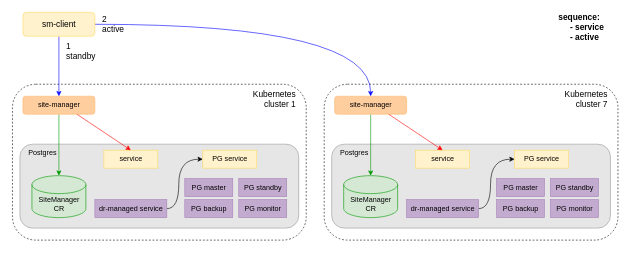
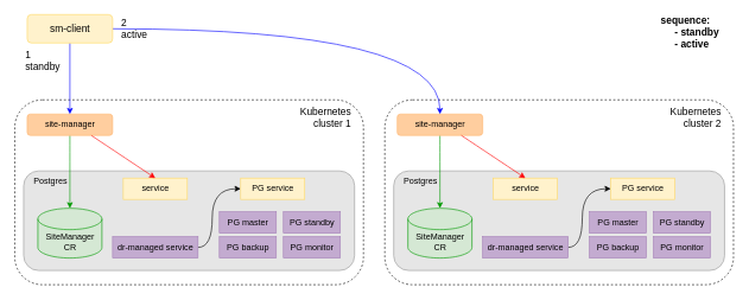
  <mxCell id="0" />
  <mxCell id="1" parent="0" />
  <mxCell id="2" value="" style="rounded=1;whiteSpace=wrap;html=1;dashed=1;" vertex="1" parent="1"><mxGeometry x="20" y="140" width="490" height="260" as="geometry" /></mxCell>
  <mxCell id="3" value="&lt;font style=&quot;font-size: 14px;&quot;&gt;Kubernetes cluster 1&lt;/font&gt;" style="text;html=1;strokeColor=none;fillColor=none;align=right;verticalAlign=middle;whiteSpace=wrap;rounded=0;" vertex="1" parent="1"><mxGeometry x="435" y="150" width="60" height="30" as="geometry" /></mxCell>
  <mxCell id="4" value="" style="rounded=1;whiteSpace=wrap;html=1;strokeColor=#999999;fillColor=#E6E6E6;" vertex="1" parent="1"><mxGeometry x="32.5" y="240" width="465" height="140" as="geometry" /></mxCell>
  <mxCell id="5" style="edgeStyle=orthogonalEdgeStyle;curved=1;rounded=0;orthogonalLoop=1;jettySize=auto;html=1;exitX=0.5;exitY=1;exitDx=0;exitDy=0;entryX=0.5;entryY=0;entryDx=0;entryDy=0;entryPerimeter=0;strokeColor=#009900;" edge="1" parent="1" source="6" target="8"><mxGeometry relative="1" as="geometry" /></mxCell>
  <mxCell id="6" value="site-manager" style="rounded=1;whiteSpace=wrap;html=1;strokeColor=#FFB570;fillColor=#FFCE9F;" vertex="1" parent="1"><mxGeometry x="37.5" y="160" width="120" height="30" as="geometry" /></mxCell>
  <mxCell id="7" value="Postgres" style="text;html=1;strokeColor=none;fillColor=none;align=center;verticalAlign=middle;whiteSpace=wrap;rounded=0;" vertex="1" parent="1"><mxGeometry x="32.5" y="240" width="75" height="30" as="geometry" /></mxCell>
  <mxCell id="8" value="SiteManager CR" style="shape=cylinder3;whiteSpace=wrap;html=1;boundedLbl=1;backgroundOutline=1;size=15;strokeColor=#009900;fillColor=#D5E8D4;" vertex="1" parent="1"><mxGeometry x="52.5" y="292.5" width="90" height="70" as="geometry" /></mxCell>
  <mxCell id="9" value="service" style="rounded=0;whiteSpace=wrap;html=1;strokeColor=#FFD966;fillColor=#FFF2CC;" vertex="1" parent="1"><mxGeometry x="172.5" y="250" width="90" height="30" as="geometry" /></mxCell>
  <mxCell id="10" style="edgeStyle=orthogonalEdgeStyle;curved=1;rounded=0;orthogonalLoop=1;jettySize=auto;html=1;entryX=0;entryY=0.5;entryDx=0;entryDy=0;" edge="1" parent="1" source="11" target="12"><mxGeometry relative="1" as="geometry"><Array as="points"><mxPoint x="297.5" y="348" /><mxPoint x="297.5" y="265" /></Array></mxGeometry></mxCell>
  <mxCell id="11" value="dr-managed service" style="rounded=0;whiteSpace=wrap;html=1;strokeColor=#A680B8;fillColor=#C3ABD0;" vertex="1" parent="1"><mxGeometry x="157.5" y="332.5" width="120" height="30" as="geometry" /></mxCell>
  <mxCell id="12" value="PG service" style="rounded=0;whiteSpace=wrap;html=1;strokeColor=#FFD966;fillColor=#FFF2CC;" vertex="1" parent="1"><mxGeometry x="337.5" y="250" width="90" height="30" as="geometry" /></mxCell>
  <mxCell id="13" value="PG master" style="rounded=0;whiteSpace=wrap;html=1;strokeColor=#A680B8;fillColor=#C3ABD0;" vertex="1" parent="1"><mxGeometry x="307.5" y="297.5" width="80" height="30" as="geometry" /></mxCell>
  <mxCell id="14" value="PG backup" style="rounded=0;whiteSpace=wrap;html=1;strokeColor=#A680B8;fillColor=#C3ABD0;" vertex="1" parent="1"><mxGeometry x="307.5" y="332.5" width="80" height="30" as="geometry" /></mxCell>
  <mxCell id="15" value="PG standby" style="rounded=0;whiteSpace=wrap;html=1;strokeColor=#A680B8;fillColor=#C3ABD0;" vertex="1" parent="1"><mxGeometry x="397.5" y="297.5" width="80" height="30" as="geometry" /></mxCell>
  <mxCell id="16" value="PG monitor" style="rounded=0;whiteSpace=wrap;html=1;strokeColor=#A680B8;fillColor=#C3ABD0;" vertex="1" parent="1"><mxGeometry x="397.5" y="332.5" width="80" height="30" as="geometry" /></mxCell>
  <mxCell id="17" value="" style="endArrow=classic;html=1;rounded=0;strokeColor=#FF0000;curved=1;exitX=0.75;exitY=1;exitDx=0;exitDy=0;entryX=0.5;entryY=0;entryDx=0;entryDy=0;" edge="1" parent="1" source="6" target="9"><mxGeometry width="50" height="50" relative="1" as="geometry"><mxPoint x="177.5" y="240" as="sourcePoint" /><mxPoint x="227.5" y="190" as="targetPoint" /></mxGeometry></mxCell>
  <mxCell id="18" value="" style="rounded=1;whiteSpace=wrap;html=1;dashed=1;" vertex="1" parent="1"><mxGeometry x="540" y="140" width="490" height="260" as="geometry" /></mxCell>
- <mxCell id="19" value="&lt;font style=&quot;font-size: 14px;&quot;&gt;Kubernetes cluster 7&lt;/font&gt;" style="text;html=1;strokeColor=none;fillColor=none;align=right;verticalAlign=middle;whiteSpace=wrap;rounded=0;" vertex="1" parent="1"><mxGeometry x="955" y="150" width="60" height="30" as="geometry" /></mxCell>
+ <mxCell id="19" value="&lt;font style=&quot;font-size: 14px;&quot;&gt;Kubernetes cluster 2&lt;/font&gt;" style="text;html=1;strokeColor=none;fillColor=none;align=right;verticalAlign=middle;whiteSpace=wrap;rounded=0;" vertex="1" parent="1"><mxGeometry x="955" y="150" width="60" height="30" as="geometry" /></mxCell>
  <mxCell id="20" value="" style="rounded=1;whiteSpace=wrap;html=1;strokeColor=#999999;fillColor=#E6E6E6;" vertex="1" parent="1"><mxGeometry x="552.5" y="240" width="465" height="140" as="geometry" /></mxCell>
  <mxCell id="21" style="edgeStyle=orthogonalEdgeStyle;curved=1;rounded=0;orthogonalLoop=1;jettySize=auto;html=1;exitX=0.5;exitY=1;exitDx=0;exitDy=0;entryX=0.5;entryY=0;entryDx=0;entryDy=0;entryPerimeter=0;strokeColor=#009900;" edge="1" parent="1" source="22" target="24"><mxGeometry relative="1" as="geometry" /></mxCell>
  <mxCell id="22" value="site-manager" style="rounded=1;whiteSpace=wrap;html=1;strokeColor=#FFB570;fillColor=#FFCE9F;" vertex="1" parent="1"><mxGeometry x="557.5" y="160" width="120" height="30" as="geometry" /></mxCell>
  <mxCell id="23" value="Postgres" style="text;html=1;strokeColor=none;fillColor=none;align=center;verticalAlign=middle;whiteSpace=wrap;rounded=0;" vertex="1" parent="1"><mxGeometry x="552.5" y="240" width="75" height="30" as="geometry" /></mxCell>
  <mxCell id="24" value="SiteManager CR" style="shape=cylinder3;whiteSpace=wrap;html=1;boundedLbl=1;backgroundOutline=1;size=15;strokeColor=#009900;fillColor=#D5E8D4;" vertex="1" parent="1"><mxGeometry x="572.5" y="292.5" width="90" height="70" as="geometry" /></mxCell>
  <mxCell id="25" value="service" style="rounded=0;whiteSpace=wrap;html=1;strokeColor=#FFD966;fillColor=#FFF2CC;" vertex="1" parent="1"><mxGeometry x="692.5" y="250" width="90" height="30" as="geometry" /></mxCell>
  <mxCell id="26" style="edgeStyle=orthogonalEdgeStyle;curved=1;rounded=0;orthogonalLoop=1;jettySize=auto;html=1;entryX=0;entryY=0.5;entryDx=0;entryDy=0;" edge="1" parent="1" source="27" target="28"><mxGeometry relative="1" as="geometry"><Array as="points"><mxPoint x="817.5" y="348" /><mxPoint x="817.5" y="265" /></Array></mxGeometry></mxCell>
  <mxCell id="27" value="dr-managed service" style="rounded=0;whiteSpace=wrap;html=1;strokeColor=#A680B8;fillColor=#C3ABD0;" vertex="1" parent="1"><mxGeometry x="677.5" y="332.5" width="120" height="30" as="geometry" /></mxCell>
  <mxCell id="28" value="PG service" style="rounded=0;whiteSpace=wrap;html=1;strokeColor=#FFD966;fillColor=#FFF2CC;" vertex="1" parent="1"><mxGeometry x="857.5" y="250" width="90" height="30" as="geometry" /></mxCell>
  <mxCell id="29" value="PG master" style="rounded=0;whiteSpace=wrap;html=1;strokeColor=#A680B8;fillColor=#C3ABD0;" vertex="1" parent="1"><mxGeometry x="827.5" y="297.5" width="80" height="30" as="geometry" /></mxCell>
  <mxCell id="30" value="PG backup" style="rounded=0;whiteSpace=wrap;html=1;strokeColor=#A680B8;fillColor=#C3ABD0;" vertex="1" parent="1"><mxGeometry x="827.5" y="332.5" width="80" height="30" as="geometry" /></mxCell>
  <mxCell id="31" value="PG standby" style="rounded=0;whiteSpace=wrap;html=1;strokeColor=#A680B8;fillColor=#C3ABD0;" vertex="1" parent="1"><mxGeometry x="917.5" y="297.5" width="80" height="30" as="geometry" /></mxCell>
  <mxCell id="32" value="PG monitor" style="rounded=0;whiteSpace=wrap;html=1;strokeColor=#A680B8;fillColor=#C3ABD0;" vertex="1" parent="1"><mxGeometry x="917.5" y="332.5" width="80" height="30" as="geometry" /></mxCell>
  <mxCell id="33" value="" style="endArrow=classic;html=1;rounded=0;strokeColor=#FF0000;curved=1;exitX=0.75;exitY=1;exitDx=0;exitDy=0;entryX=0.5;entryY=0;entryDx=0;entryDy=0;" edge="1" parent="1" source="22" target="25"><mxGeometry width="50" height="50" relative="1" as="geometry"><mxPoint x="697.5" y="240" as="sourcePoint" /><mxPoint x="747.5" y="190" as="targetPoint" /></mxGeometry></mxCell>
  <mxCell id="34" style="edgeStyle=orthogonalEdgeStyle;rounded=0;orthogonalLoop=1;jettySize=auto;html=1;fontSize=14;strokeColor=#0000FF;" edge="1" parent="1" source="36" target="6"><mxGeometry relative="1" as="geometry" /></mxCell>
  <mxCell id="35" style="edgeStyle=orthogonalEdgeStyle;rounded=0;orthogonalLoop=1;jettySize=auto;html=1;strokeColor=#0000FF;fontSize=14;curved=1;" edge="1" parent="1" source="36" target="22"><mxGeometry relative="1" as="geometry" /></mxCell>
  <mxCell id="36" value="sm-client" style="rounded=1;whiteSpace=wrap;html=1;fontSize=14;strokeColor=#FFD966;fillColor=#FFF2CC;" vertex="1" parent="1"><mxGeometry x="37.5" y="20" width="120" height="40" as="geometry" /></mxCell>
- <mxCell id="37" value="1&lt;br&gt;standby" style="text;html=1;strokeColor=none;fillColor=none;align=left;verticalAlign=middle;whiteSpace=wrap;rounded=0;fontSize=14;" vertex="1" parent="1"><mxGeometry x="107.5" y="70" width="60" height="30" as="geometry" /></mxCell>
+ <mxCell id="37" value="1&lt;br&gt;standby" style="text;html=1;strokeColor=none;fillColor=none;align=left;verticalAlign=middle;whiteSpace=wrap;rounded=0;fontSize=14;" vertex="1" parent="1"><mxGeometry x="32.5" y="70" width="60" height="30" as="geometry" /></mxCell>
  <mxCell id="38" value="2&lt;br&gt;active" style="text;html=1;strokeColor=none;fillColor=none;align=left;verticalAlign=middle;whiteSpace=wrap;rounded=0;fontSize=14;" vertex="1" parent="1"><mxGeometry x="167.5" y="25" width="60" height="30" as="geometry" /></mxCell>
- <mxCell id="39" value="&lt;div style=&quot;text-align: left;&quot;&gt;&lt;b style=&quot;background-color: initial;&quot;&gt;sequence:&lt;/b&gt;&lt;/div&gt;&lt;b&gt;&lt;div style=&quot;text-align: left;&quot;&gt;&lt;b style=&quot;background-color: initial;&quot;&gt;&amp;nbsp; &amp;nbsp; &amp;nbsp;- service&lt;/b&gt;&lt;/div&gt;&lt;div style=&quot;text-align: left;&quot;&gt;&lt;b style=&quot;background-color: initial;&quot;&gt;&amp;nbsp; &amp;nbsp; &amp;nbsp;- active&lt;/b&gt;&lt;/div&gt;&lt;/b&gt;" style="text;html=1;strokeColor=none;fillColor=none;align=center;verticalAlign=middle;whiteSpace=wrap;rounded=0;fontSize=14;" vertex="1" parent="1"><mxGeometry x="923" y="30" width="92" height="30" as="geometry" /></mxCell>
+ <mxCell id="39" value="&lt;div style=&quot;text-align: left;&quot;&gt;&lt;b style=&quot;background-color: initial;&quot;&gt;sequence:&lt;/b&gt;&lt;/div&gt;&lt;b&gt;&lt;div style=&quot;text-align: left;&quot;&gt;&lt;b style=&quot;background-color: initial;&quot;&gt;&amp;nbsp; &amp;nbsp; &amp;nbsp;- standby&lt;/b&gt;&lt;/div&gt;&lt;div style=&quot;text-align: left;&quot;&gt;&lt;b style=&quot;background-color: initial;&quot;&gt;&amp;nbsp; &amp;nbsp; &amp;nbsp;- active&lt;/b&gt;&lt;/div&gt;&lt;/b&gt;" style="text;html=1;strokeColor=none;fillColor=none;align=center;verticalAlign=middle;whiteSpace=wrap;rounded=0;fontSize=14;" vertex="1" parent="1"><mxGeometry x="923" y="30" width="92" height="30" as="geometry" /></mxCell>
